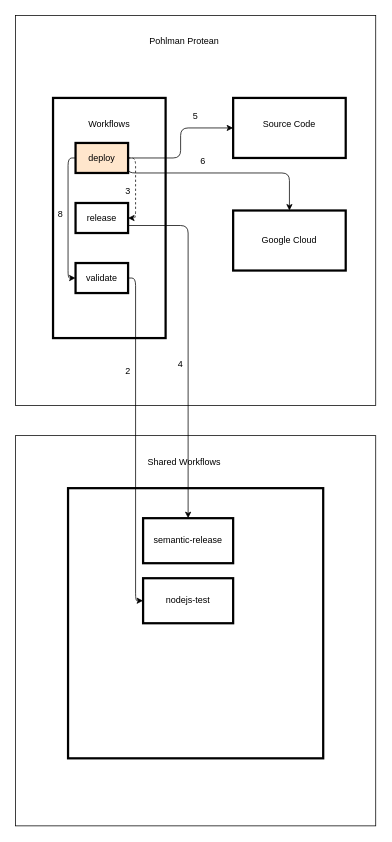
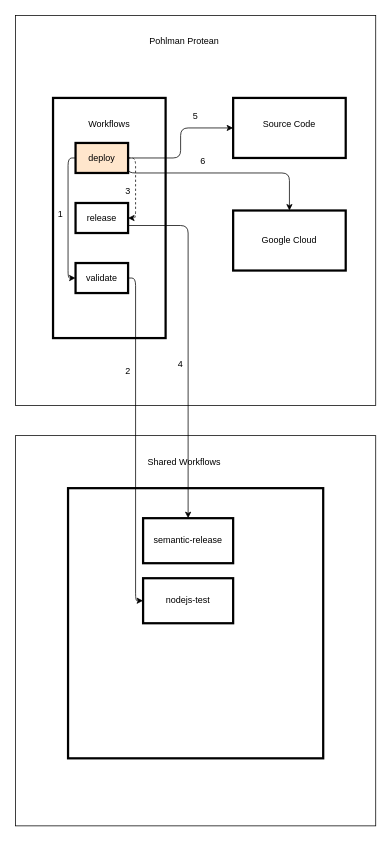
  <mxCell id="0" />
  <mxCell id="1" parent="0" />
  <mxCell id="2" value="" style="whiteSpace=wrap;html=1;" vertex="1" parent="1"><mxGeometry x="20" y="20" width="480" height="520" as="geometry" /></mxCell>
  <mxCell id="3" value="" style="whiteSpace=wrap;html=1;strokeWidth=3;" vertex="1" parent="1"><mxGeometry x="70" y="130" width="150" height="320" as="geometry" /></mxCell>
  <mxCell id="4" value="Pohlman Protean" style="text;strokeColor=none;align=center;fillColor=none;html=1;verticalAlign=middle;whiteSpace=wrap;rounded=0;strokeWidth=3;" vertex="1" parent="1"><mxGeometry x="180" y="40" width="130" height="30" as="geometry" /></mxCell>
  <mxCell id="5" value="Workflows" style="text;strokeColor=none;align=center;fillColor=none;html=1;verticalAlign=middle;whiteSpace=wrap;rounded=0;strokeWidth=3;" vertex="1" parent="1"><mxGeometry x="80" y="150" width="130" height="30" as="geometry" /></mxCell>
  <mxCell id="6" value="" style="whiteSpace=wrap;html=1;strokeWidth=3;" vertex="1" parent="1"><mxGeometry x="310" y="130" width="150" height="80" as="geometry" /></mxCell>
  <mxCell id="7" value="validate" style="whiteSpace=wrap;html=1;strokeWidth=3;" vertex="1" parent="1"><mxGeometry x="100" y="350" width="70" height="40" as="geometry" /></mxCell>
  <mxCell id="8" value="" style="whiteSpace=wrap;html=1;" vertex="1" parent="1"><mxGeometry x="20" y="580" width="480" height="520" as="geometry" /></mxCell>
  <mxCell id="9" value="Shared Workflows" style="text;strokeColor=none;align=center;fillColor=none;html=1;verticalAlign=middle;whiteSpace=wrap;rounded=0;strokeWidth=3;" vertex="1" parent="1"><mxGeometry x="180" y="600" width="130" height="30" as="geometry" /></mxCell>
  <mxCell id="10" value="" style="whiteSpace=wrap;html=1;strokeWidth=3;" vertex="1" parent="1"><mxGeometry x="90" y="650" width="340" height="360" as="geometry" /></mxCell>
  <mxCell id="11" style="edgeStyle=orthogonalEdgeStyle;html=1;exitX=1;exitY=0.75;exitDx=0;exitDy=0;" edge="1" parent="1" source="12" target="18"><mxGeometry relative="1" as="geometry" /></mxCell>
  <mxCell id="12" value="release" style="whiteSpace=wrap;html=1;strokeWidth=3;" vertex="1" parent="1"><mxGeometry x="100" y="270" width="70" height="40" as="geometry" /></mxCell>
  <mxCell id="13" style="edgeStyle=orthogonalEdgeStyle;html=1;exitX=1;exitY=0.5;exitDx=0;exitDy=0;entryX=1;entryY=0.5;entryDx=0;entryDy=0;dashed=1;" edge="1" parent="1" source="17" target="12"><mxGeometry relative="1" as="geometry" /></mxCell>
  <mxCell id="14" style="edgeStyle=orthogonalEdgeStyle;html=1;exitX=0;exitY=0.5;exitDx=0;exitDy=0;entryX=0;entryY=0.5;entryDx=0;entryDy=0;" edge="1" parent="1" source="17" target="7"><mxGeometry relative="1" as="geometry" /></mxCell>
  <mxCell id="15" style="edgeStyle=orthogonalEdgeStyle;html=1;exitX=1;exitY=0.5;exitDx=0;exitDy=0;entryX=0;entryY=0.5;entryDx=0;entryDy=0;" edge="1" parent="1" source="17" target="6"><mxGeometry relative="1" as="geometry" /></mxCell>
  <mxCell id="16" style="edgeStyle=orthogonalEdgeStyle;html=1;exitX=1;exitY=0.75;exitDx=0;exitDy=0;" edge="1" parent="1" source="17" target="21"><mxGeometry relative="1" as="geometry"><Array as="points"><mxPoint x="170" y="230" /><mxPoint x="385" y="230" /></Array></mxGeometry></mxCell>
  <mxCell id="17" value="deploy" style="whiteSpace=wrap;html=1;strokeWidth=3;fillColor=#ffe6cc;" vertex="1" parent="1"><mxGeometry x="100" y="190" width="70" height="40" as="geometry" /></mxCell>
  <mxCell id="18" value="semantic-release" style="whiteSpace=wrap;html=1;strokeWidth=3;" vertex="1" parent="1"><mxGeometry x="190" y="690" width="120" height="60" as="geometry" /></mxCell>
  <mxCell id="19" value="nodejs-test" style="whiteSpace=wrap;html=1;strokeWidth=3;" vertex="1" parent="1"><mxGeometry x="190" y="770" width="120" height="60" as="geometry" /></mxCell>
  <mxCell id="20" value="Source Code" style="text;strokeColor=none;align=center;fillColor=none;html=1;verticalAlign=middle;whiteSpace=wrap;rounded=0;strokeWidth=3;" vertex="1" parent="1"><mxGeometry x="320" y="150" width="130" height="30" as="geometry" /></mxCell>
  <mxCell id="21" value="Google Cloud" style="whiteSpace=wrap;html=1;strokeWidth=3;" vertex="1" parent="1"><mxGeometry x="310" y="280" width="150" height="80" as="geometry" /></mxCell>
- <mxCell id="22" value="8" style="text;strokeColor=none;align=center;fillColor=none;html=1;verticalAlign=middle;whiteSpace=wrap;rounded=0;strokeWidth=3;" vertex="1" parent="1"><mxGeometry x="50" y="270" width="60" height="30" as="geometry" /></mxCell>
+ <mxCell id="22" value="1" style="text;strokeColor=none;align=center;fillColor=none;html=1;verticalAlign=middle;whiteSpace=wrap;rounded=0;strokeWidth=3;" vertex="1" parent="1"><mxGeometry x="50" y="270" width="60" height="30" as="geometry" /></mxCell>
  <mxCell id="23" style="edgeStyle=orthogonalEdgeStyle;html=1;exitX=1;exitY=0.5;exitDx=0;exitDy=0;entryX=0;entryY=0.5;entryDx=0;entryDy=0;" edge="1" parent="1" source="7" target="19"><mxGeometry relative="1" as="geometry" /></mxCell>
  <mxCell id="24" value="2" style="text;strokeColor=none;align=center;fillColor=none;html=1;verticalAlign=middle;whiteSpace=wrap;rounded=0;strokeWidth=3;" vertex="1" parent="1"><mxGeometry x="140" y="480" width="60" height="30" as="geometry" /></mxCell>
  <mxCell id="25" value="3" style="text;strokeColor=none;align=center;fillColor=none;html=1;verticalAlign=middle;whiteSpace=wrap;rounded=0;strokeWidth=3;" vertex="1" parent="1"><mxGeometry x="140" y="240" width="60" height="30" as="geometry" /></mxCell>
  <mxCell id="26" value="4" style="text;strokeColor=none;align=center;fillColor=none;html=1;verticalAlign=middle;whiteSpace=wrap;rounded=0;strokeWidth=3;" vertex="1" parent="1"><mxGeometry x="210" y="470" width="60" height="30" as="geometry" /></mxCell>
  <mxCell id="27" value="5" style="text;strokeColor=none;align=center;fillColor=none;html=1;verticalAlign=middle;whiteSpace=wrap;rounded=0;strokeWidth=3;" vertex="1" parent="1"><mxGeometry x="230" y="140" width="60" height="30" as="geometry" /></mxCell>
  <mxCell id="28" value="6" style="text;strokeColor=none;align=center;fillColor=none;html=1;verticalAlign=middle;whiteSpace=wrap;rounded=0;strokeWidth=3;" vertex="1" parent="1"><mxGeometry x="240" y="200" width="60" height="30" as="geometry" /></mxCell>
